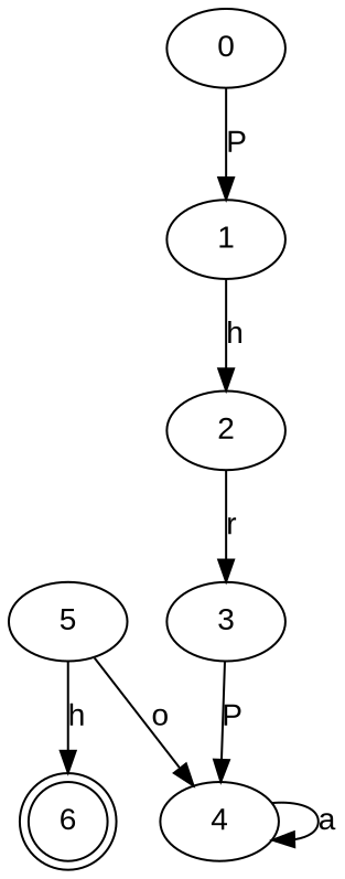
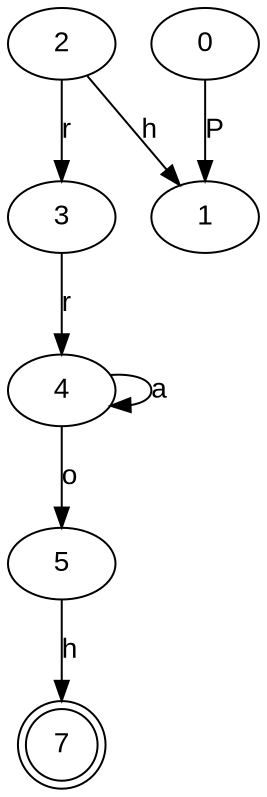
  digraph {
    fontname="Liberation Sans"
    node [fontname="Liberation Sans"]
    edge [fontname="Liberation Sans"]
-   6 [shape=doublecircle]
+   6 [shape=doublecircle label=7]
    0
    1
    2
    3
    4
    5
    0 -> 1 [label=P]
-   1 -> 2 [label=h]
+   2 -> 1 [label=h]
    2 -> 3 [label=r]
-   3 -> 4 [label=P]
+   3 -> 4 [label=r]
    4 -> 4 [label=a]
-   5 -> 4 [label=o]
+   4 -> 5 [label=o]
    5 -> 6 [label=h]
  }
